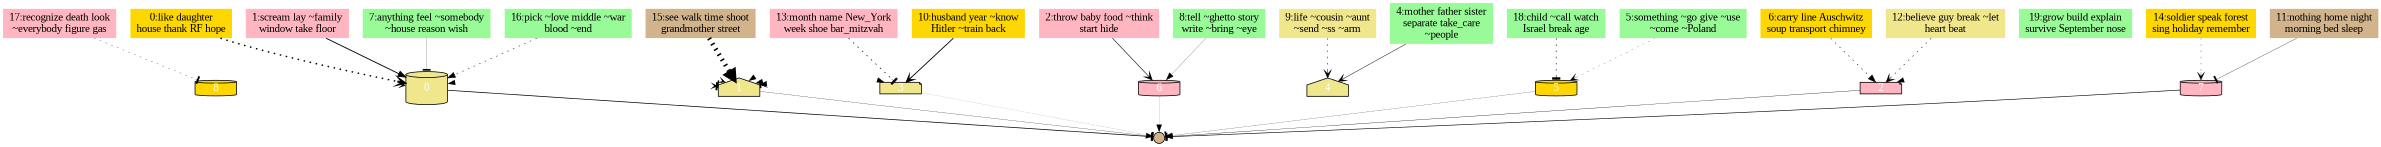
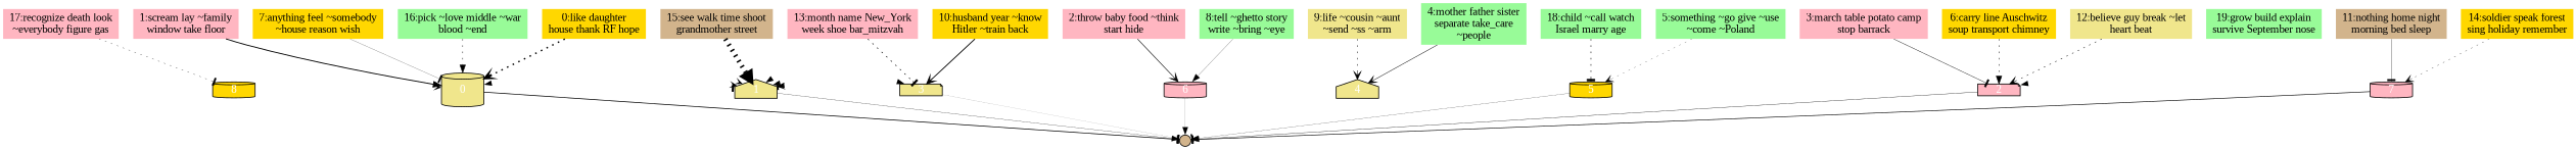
  strict digraph {
    fontname="Liberation Serif"
    node [fillcolor=lightpink fontcolor=black fontname="Liberation Serif" shape=none style=filled]
    edge [arrowhead=tee fontname="Liberation Serif" penwidth=0.01 style=bold]
    n1 [fillcolor=khaki fontcolor=white height=0.60 label=0 margin="0,0" shape=cylinder]
    n2_0 [fillcolor=tan height=0.20 shape=point fontcolor=""]
    n3 [fillcolor=gold label="0:like daughter\nhouse thank RF hope"]
    n4 [fillcolor=khaki fontcolor=white height=0.28 label=1 margin="0,0" shape=house]
    n5 [label="1:scream lay ~family\nwindow take floor"]
-   n6 [fillcolor=palegreen label="7:anything feel ~somebody\n~house reason wish"]
+   n6 [fillcolor=gold label="7:anything feel ~somebody\n~house reason wish"]
    n7 [fillcolor=tan label="15:see walk time shoot\ngrandmother street"]
    n8 [fillcolor=khaki fontcolor=white height=0.12 label=3 margin="0,0" shape=note]
    n9 [fillcolor=palegreen label="16:pick ~love middle ~war\nblood ~end"]
    n10 [label="17:recognize death look\n~everybody figure gas"]
    n11 [fillcolor=gold fontcolor=white height=0.00 label=8 margin="0,0" shape=cylinder]
    n12 [label="2:throw baby food ~think\nstart hide"]
    n13 [fontcolor=white height=0.02 label=6 margin="0,0" shape=cylinder]
    n14 [fillcolor=khaki label="9:life ~cousin ~aunt\n~send ~ss ~arm"]
    n15 [fillcolor=khaki fontcolor=white height=0.05 label=4 margin="0,0" shape=house]
    n16 [fillcolor=gold label="10:husband year ~know\nHitler ~train back"]
    n17 [label="13:month name New_York\nweek shoe bar_mitzvah"]
-   n18 [fillcolor=palegreen label="18:child ~call watch\nIsrael break age"]
+   n18 [fillcolor=palegreen label="18:child ~call watch\nIsrael marry age"]
    n19 [fillcolor=gold fontcolor=white height=0.03 label=5 margin="0,0" shape=cylinder]
    n20 [fontcolor=white height=0.16 label=2 margin="0,0" shape=note]
+   n21 [label="3:march table potato camp\nstop barrack"]
    n22 [fillcolor=gold label="6:carry line Auschwitz\nsoup transport chimney"]
    n23 [fillcolor=khaki label="12:believe guy break ~let\nheart beat"]
    n24 [fillcolor=palegreen label="19:grow build explain\nsurvive September nose"]
    n25 [fillcolor=palegreen label="4:mother father sister\nseparate take_care\n~people"]
    n26 [fillcolor=palegreen label="5:something ~go give ~use\n~come ~Poland"]
    n27 [fillcolor=palegreen label="8:tell ~ghetto story\nwrite ~bring ~eye"]
    n28 [fontcolor=white height=0.02 label=7 margin="0,0" shape=cylinder]
    n29 [fillcolor=tan label="11:nothing home night\nmorning bed sleep"]
    n30 [fillcolor=gold label="14:soldier speak forest\nsing holiday remember"]
    n1 -> n2_0 [penwidth=0.93]
    n3 -> n1 [arrowhead=vee penwidth=1.87 style=dotted]
    n3 -> n4 [arrowhead=vee penwidth=0.03 style=dotted]
    n4 -> n2_0 [arrowhead=normal penwidth=0.30]
    n5 -> n1 [arrowhead=normal penwidth=1.16]
    n5 -> n4 [penwidth=0.02 style=dotted]
    n6 -> n1 [penwidth=0.23]
    n6 -> n4
    n7 -> n1 [arrowhead=normal penwidth=0.00]
    n7 -> n4 [arrowhead=normal penwidth=5.95 style=dotted]
    n7 -> n8 [arrowhead=normal penwidth=0.00 style=dotted]
    n8 -> n2_0 [penwidth=0.09]
    n9 -> n1 [arrowhead=normal penwidth=0.62 style=dotted]
    n9 -> n4 [arrowhead=vee style=dotted]
    n10 -> n1 [arrowhead=vee penwidth=0.00 style=dotted]
    n10 -> n4
    n10 -> n11 [penwidth=0.39 style=dotted]
    n11 -> n2_0 [style=dotted]
    n12 -> n4 [arrowhead=vee penwidth=0.00]
    n12 -> n13 [arrowhead=vee penwidth=0.75]
    n13 -> n2_0 [arrowhead=normal penwidth=0.13]
    n14 -> n4 [arrowhead=normal]
    n14 -> n15 [arrowhead=vee penwidth=0.66 style=dotted]
    n15 -> n2_0 [penwidth=0.02]
    n16 -> n4 [arrowhead=normal]
    n16 -> n8 [arrowhead=vee penwidth=1.13]
    n17 -> n4 [arrowhead=normal penwidth=0.02]
    n17 -> n8 [penwidth=0.87 style=dotted]
    n18 -> n4
    n18 -> n19 [penwidth=0.77 style=dotted]
    n19 -> n2_0 [arrowhead=normal penwidth=0.22]
    n20 -> n2_0 [arrowhead=normal penwidth=0.42]
+   n21 -> n20 [penwidth=0.51]
    n22 -> n20 [arrowhead=normal penwidth=0.66 style=dotted]
    n23 -> n20 [arrowhead=vee penwidth=0.67 style=dotted]
    n24 -> n20 [arrowhead=normal penwidth=0.04]
    n25 -> n15 [arrowhead=vee penwidth=0.59]
    n26 -> n19 [arrowhead=vee penwidth=0.29 style=dotted]
    n27 -> n13 [arrowhead=normal penwidth=0.23]
    n28 -> n2_0 [penwidth=0.79]
    n29 -> n28 [penwidth=0.37]
    n30 -> n28 [arrowhead=vee penwidth=0.39 style=dotted]
  }
